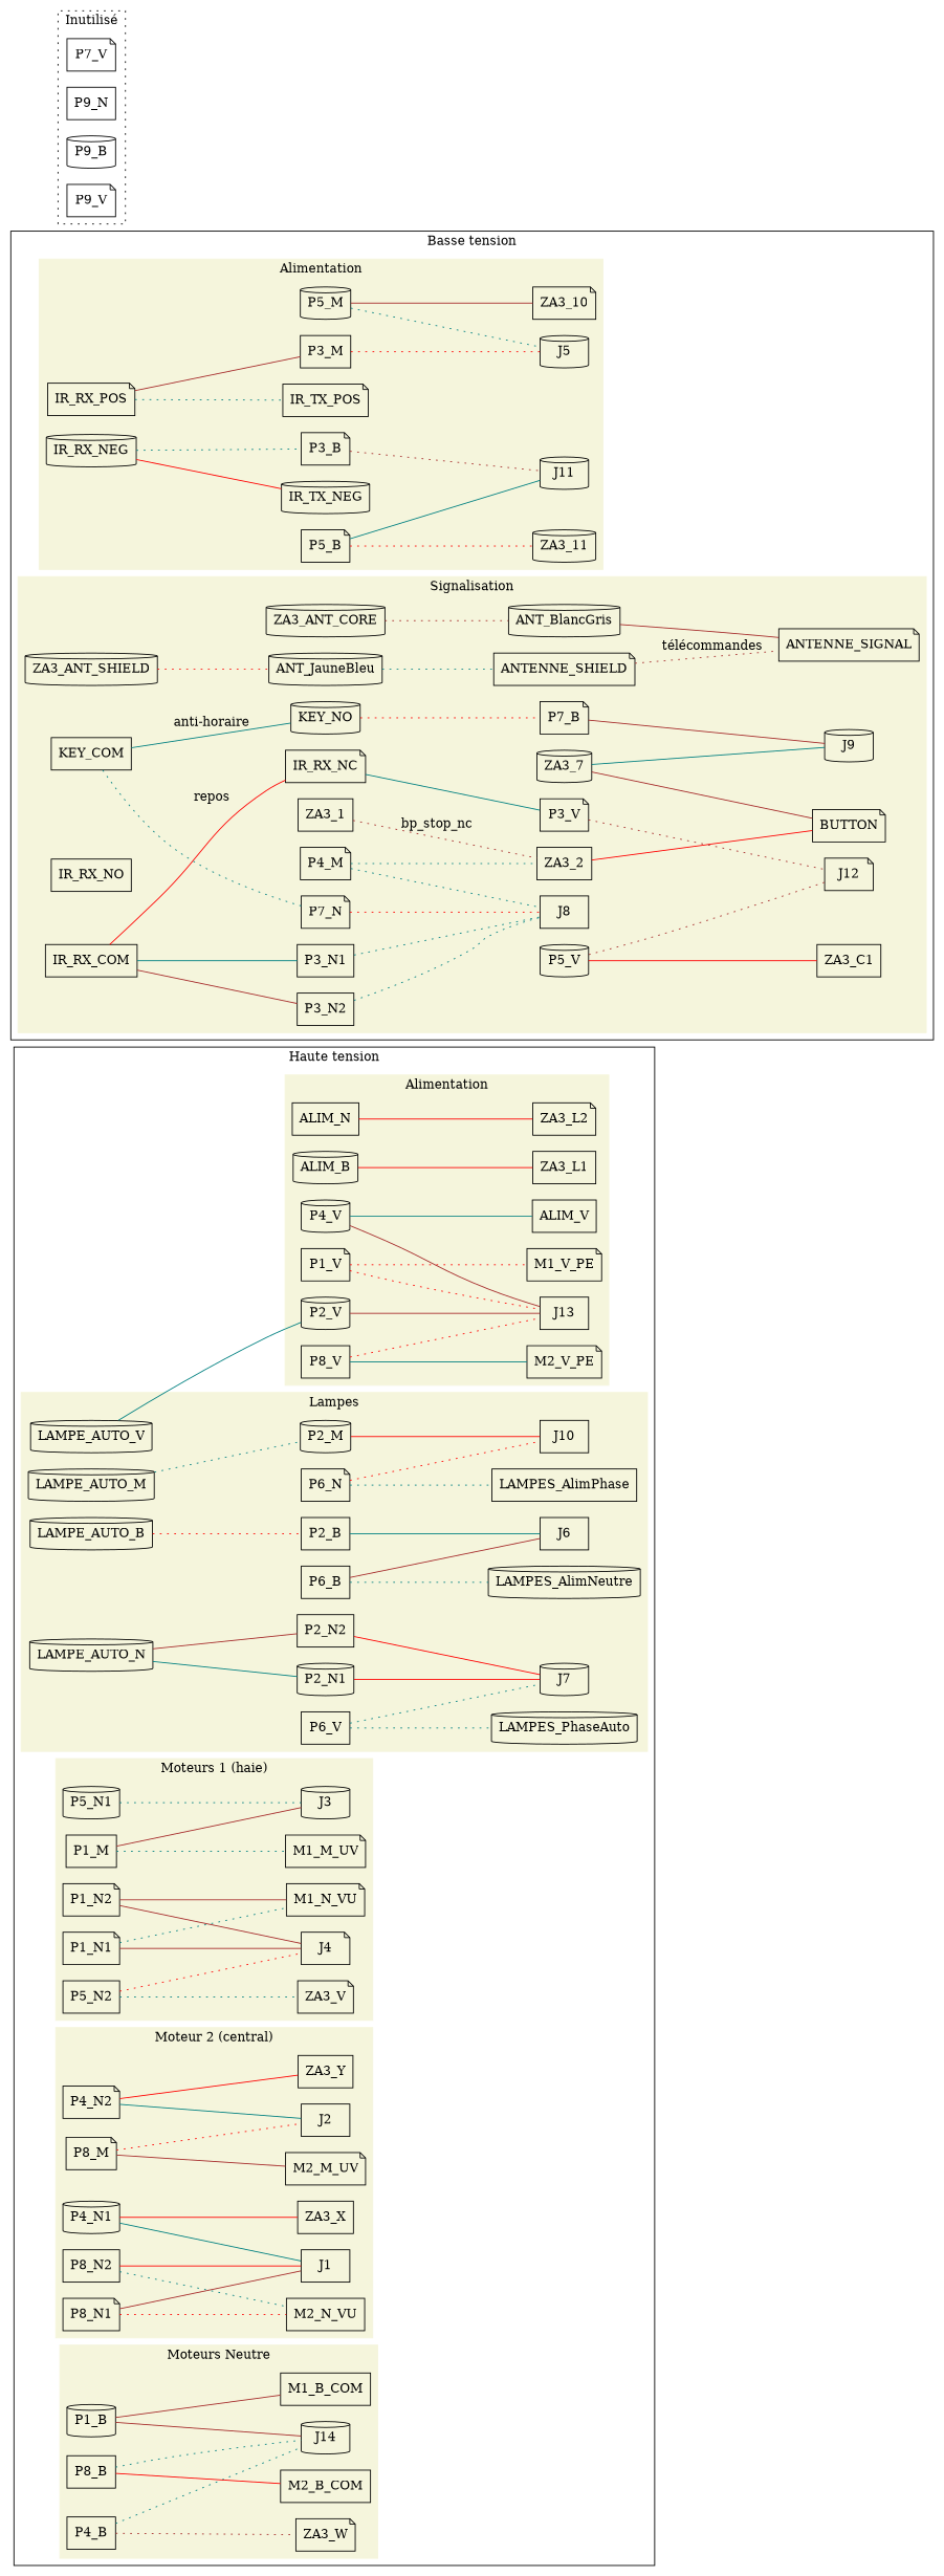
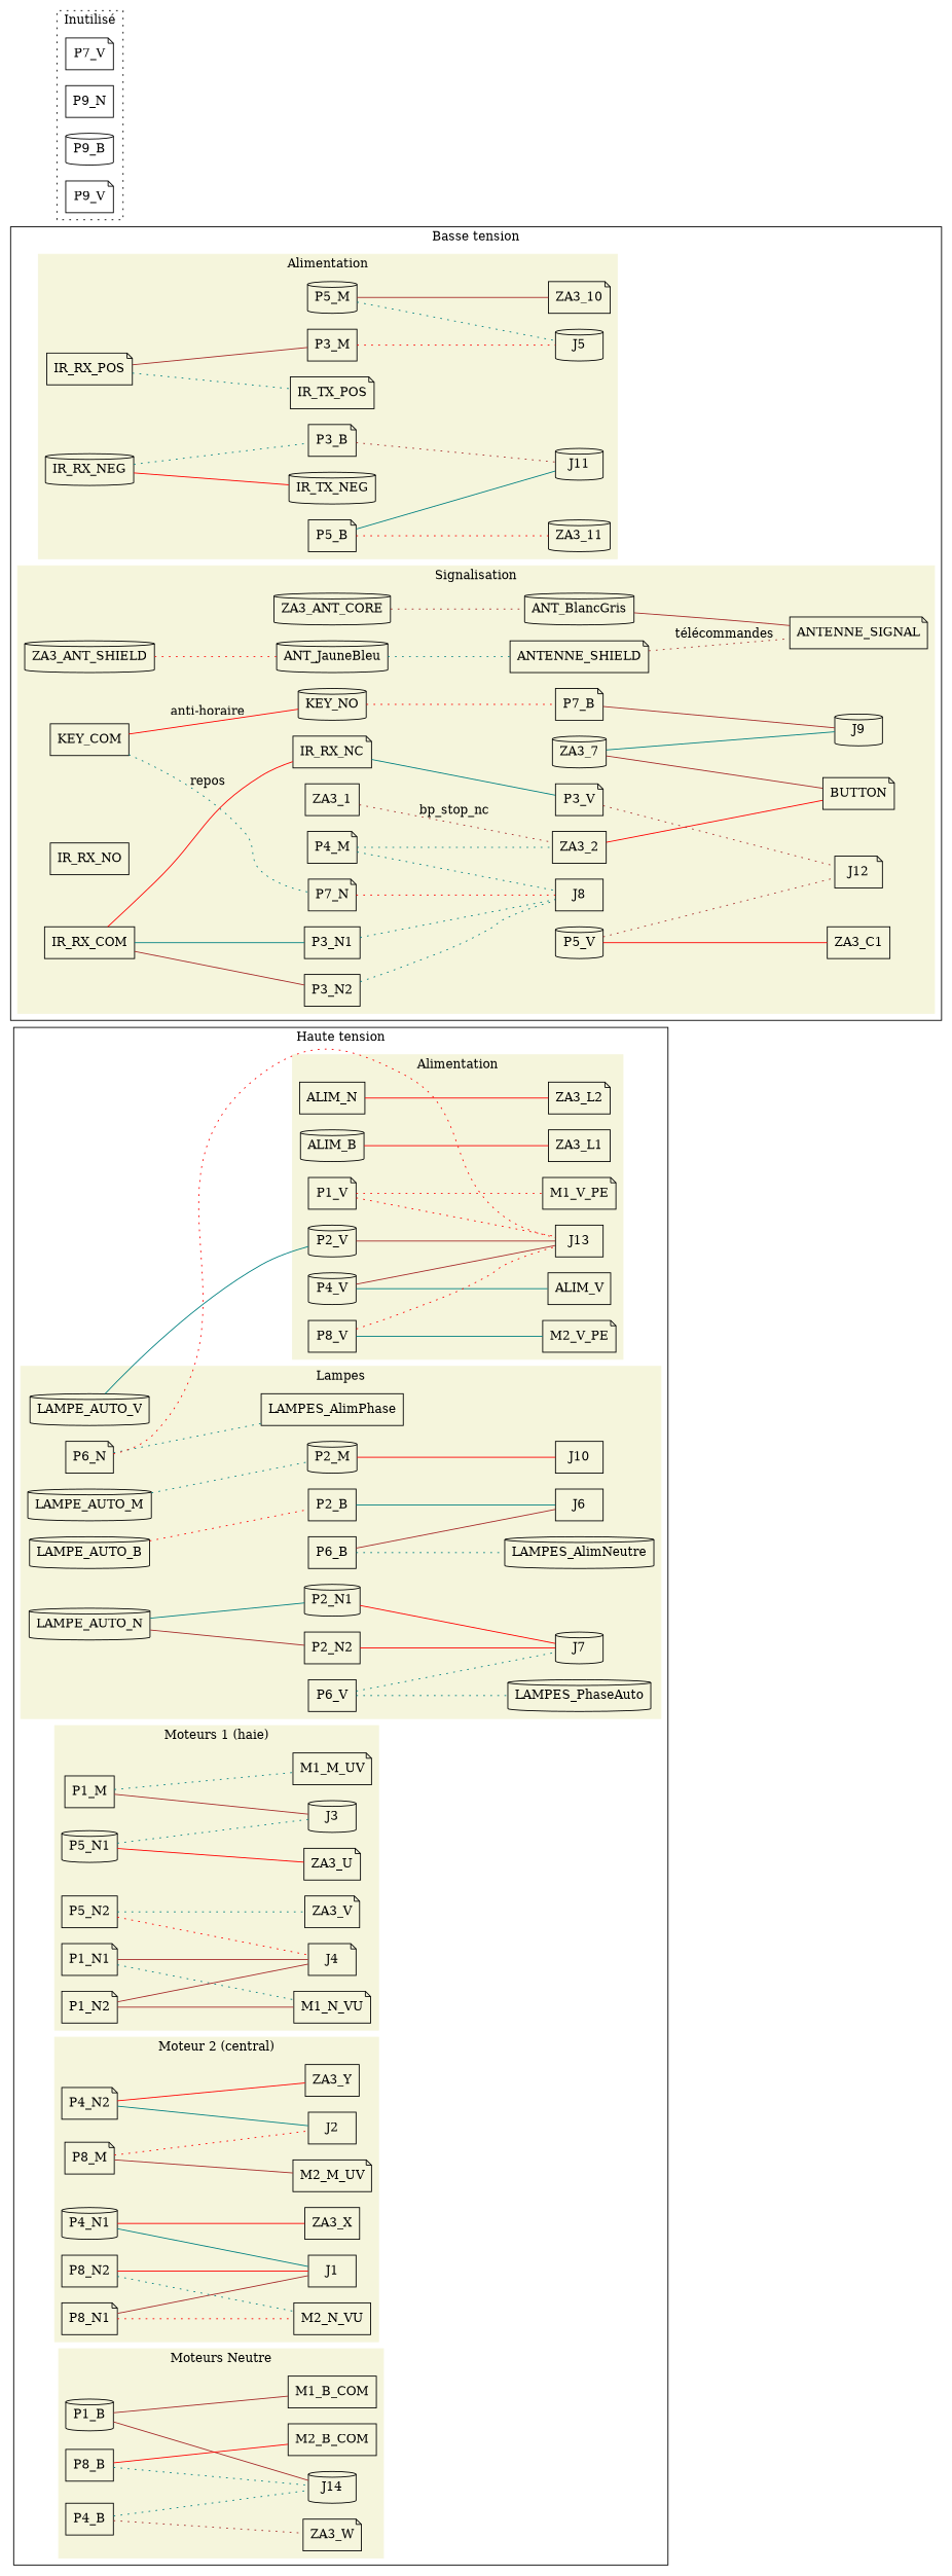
  graph {
    rankdir=LR
    node [shape=box]
    edge [color=teal style=solid]
    LAMPE_AUTO_M [shape=cylinder]
    LAMPE_AUTO_B [shape=cylinder]
    LAMPE_AUTO_N [shape=cylinder]
    LAMPE_AUTO_V [shape=cylinder]
    LAMPES_AlimPhase
    LAMPES_AlimNeutre [shape=cylinder]
    LAMPES_PhaseAuto [shape=cylinder]
    J6
    J7 [shape=cylinder]
    J10
    P2_M [shape=cylinder]
    P2_B
    P2_N1 [shape=cylinder]
    P2_N2
    P6_N [shape=note]
    P6_B
    P6_V
    ALIM_N
    ALIM_B [shape=cylinder]
    ALIM_V
    ZA3_L1
    ZA3_L2 [shape=note]
    P1_V [shape=note]
    P2_V [shape=cylinder]
    P4_V [shape=cylinder]
    P8_V
    J13
    M1_V_PE [shape=note]
    M2_V_PE [shape=note]
+   ZA3_U [shape=note]
    ZA3_V [shape=note]
    J3 [shape=cylinder]
    J4 [shape=note]
    M1_M_UV [shape=note]
    M1_N_VU [shape=note]
    P1_M
    P1_N1 [shape=note]
    P1_N2 [shape=note]
    P5_N1 [shape=cylinder]
    P5_N2
    ZA3_X
    ZA3_Y
    J1
    J2
    P4_N1 [shape=cylinder]
    P4_N2 [shape=note]
    P8_M [shape=note]
    P8_N1 [shape=note]
    P8_N2
    M2_M_UV [shape=note]
    M2_N_VU
    ZA3_W [shape=note]
    P1_B [shape=cylinder]
    P4_B
    P8_B
    J14 [shape=cylinder]
    M1_B_COM
    M2_B_COM
    ZA3_10 [shape=note]
    ZA3_11 [shape=cylinder]
    P3_M
    P3_B [shape=note]
    P5_M [shape=cylinder]
    P5_B [shape=note]
    J5 [shape=cylinder]
    J11 [shape=cylinder]
    IR_RX_POS [shape=note]
    IR_RX_NEG [shape=cylinder]
    IR_TX_POS [shape=note]
    IR_TX_NEG [shape=cylinder]
    ZA3_1
    ZA3_2
    ZA3_7 [shape=cylinder]
    ZA3_C1
    ZA3_ANT_SHIELD [shape=cylinder]
    ZA3_ANT_CORE [shape=cylinder]
    ANTENNE_SIGNAL [shape=note]
    ANTENNE_SHIELD [shape=note]
    ANT_JauneBleu [shape=cylinder]
    ANT_BlancGris [shape=cylinder]
    P4_M [shape=note]
    P5_V [shape=cylinder]
    J8
    J9 [shape=cylinder]
    J12 [shape=note]
    P3_V [shape=note]
    P3_N1
    P3_N2
    P7_N [shape=note]
    P7_B [shape=note]
    BUTTON [shape=note]
    IR_RX_COM
    IR_RX_NO
    IR_RX_NC [shape=note]
    KEY_COM
    KEY_NO [shape=cylinder]
    P7_V [shape=note]
    P9_N
    P9_B [shape=cylinder]
    P9_V [shape=note]
    subgraph cluster_1 {
      label="Haute tension"
      subgraph cluster_2 {
        color=beige
        label=Terre
        style=filled
      }
      subgraph cluster_3 {
        color=beige
        label=Lampes
        style=filled
        LAMPE_AUTO_M
        LAMPE_AUTO_B
        LAMPE_AUTO_N
        LAMPE_AUTO_V
        LAMPES_AlimPhase
        LAMPES_AlimNeutre
        LAMPES_PhaseAuto
        J6
        J7
        J10
        P2_M
        P2_B
        P2_N1
        P2_N2
        P6_N
        P6_B
        P6_V
      }
      subgraph cluster_4 {
        color=beige
        label=Alimentation
        style=filled
        ALIM_N
        ALIM_B
        ALIM_V
        ZA3_L1
        ZA3_L2
        P1_V
        P2_V
        P4_V
        P8_V
        J13
        M1_V_PE
        M2_V_PE
      }
      subgraph cluster_5 {
        color=beige
        label="Moteurs 1 (haie)"
        style=filled
+       ZA3_U
        ZA3_V
        J3
        J4
        M1_M_UV
        M1_N_VU
        P1_M
        P1_N1
        P1_N2
        P5_N1
        P5_N2
      }
      subgraph cluster_6 {
        color=beige
        label="Moteur 2 (central)"
        style=filled
        ZA3_X
        ZA3_Y
        J1
        J2
        P4_N1
        P4_N2
        P8_M
        P8_N1
        P8_N2
        M2_M_UV
        M2_N_VU
      }
      subgraph cluster_7 {
        color=beige
        label="Moteurs Neutre"
        style=filled
        ZA3_W
        P1_B
        P4_B
        P8_B
        J14
        M1_B_COM
        M2_B_COM
      }
    }
    subgraph cluster_8 {
      label="Basse tension"
      subgraph cluster_9 {
        color=beige
        label=Alimentation
        style=filled
        ZA3_10
        ZA3_11
        P3_M
        P3_B
        P5_M
        P5_B
        J5
        J11
        IR_RX_POS
        IR_RX_NEG
        IR_TX_POS
        IR_TX_NEG
      }
      subgraph cluster_10 {
        color=beige
        label=Signalisation
        style=filled
        ZA3_1
        ZA3_2
        ZA3_7
        ZA3_C1
        ZA3_ANT_SHIELD
        ZA3_ANT_CORE
        ANTENNE_SIGNAL
        ANTENNE_SHIELD
        ANT_JauneBleu
        ANT_BlancGris
        P4_M
        P5_V
        J8
        J9
        J12
        P3_V
        P3_N1
        P3_N2
        P7_N
        P7_B
        BUTTON
        IR_RX_COM
        IR_RX_NO
        IR_RX_NC
        KEY_COM
        KEY_NO
      }
    }
    subgraph cluster_11 {
      label="Inutilisé"
      style=dotted
      P7_V
      P9_N
      P9_B
      P9_V
    }
    LAMPE_AUTO_M -- P2_M [style=dotted]
    LAMPE_AUTO_B -- P2_B [color=red style=dotted]
    LAMPE_AUTO_N -- P2_N1
    LAMPE_AUTO_N -- P2_N2 [color=brown]
    LAMPE_AUTO_V -- P2_V
    P2_M -- J10 [color=red]
    P2_B -- J6
    P2_N1 -- J7 [color=red]
    P2_N2 -- J7 [color=red]
    P6_N -- LAMPES_AlimPhase [style=dotted]
-   P6_N -- J10 [color=red style=dotted]
+   P6_N -- J13 [color=red style=dotted]
    P6_B -- LAMPES_AlimNeutre [style=dotted]
    P6_B -- J6 [color=brown]
    P6_V -- LAMPES_PhaseAuto [style=dotted]
    P6_V -- J7 [style=dotted]
    ALIM_N -- ZA3_L2 [color=red]
    ALIM_B -- ZA3_L1 [color=red]
    P1_V -- J13 [color=red style=dotted]
    P1_V -- M1_V_PE [color=red style=dotted]
    P2_V -- J13 [color=brown]
    P4_V -- ALIM_V
    P4_V -- J13 [color=brown]
    P8_V -- J13 [color=red style=dotted]
    P8_V -- M2_V_PE
    P1_M -- J3 [color=brown]
    P1_M -- M1_M_UV [style=dotted]
    P1_N1 -- J4 [color=brown]
    P1_N1 -- M1_N_VU [style=dotted]
    P1_N2 -- J4 [color=brown]
    P1_N2 -- M1_N_VU [color=brown]
+   P5_N1 -- ZA3_U [color=red]
    P5_N1 -- J3 [style=dotted]
    P5_N2 -- ZA3_V [style=dotted]
    P5_N2 -- J4 [color=red style=dotted]
    P4_N1 -- ZA3_X [color=red]
    P4_N1 -- J1
    P4_N2 -- ZA3_Y [color=red]
    P4_N2 -- J2
    P8_M -- J2 [color=red style=dotted]
    P8_M -- M2_M_UV [color=brown]
    P8_N1 -- J1 [color=brown]
    P8_N1 -- M2_N_VU [color=red style=dotted]
    P8_N2 -- J1 [color=red]
    P8_N2 -- M2_N_VU [style=dotted]
    P1_B -- J14 [color=brown]
    P1_B -- M1_B_COM [color=brown]
    P4_B -- ZA3_W [color=brown style=dotted]
    P4_B -- J14 [style=dotted]
    P8_B -- J14 [style=dotted]
    P8_B -- M2_B_COM [color=red]
    P3_M -- J5 [color=red style=dotted]
    P3_B -- J11 [color=brown style=dotted]
    P5_M -- ZA3_10 [color=brown]
    P5_M -- J5 [style=dotted]
    P5_B -- ZA3_11 [color=red style=dotted]
    P5_B -- J11
    IR_RX_POS -- P3_M [color=brown]
    IR_RX_POS -- IR_TX_POS [style=dotted]
    IR_RX_NEG -- P3_B [style=dotted]
    IR_RX_NEG -- IR_TX_NEG [color=red]
    ZA3_1 -- ZA3_2 [color=brown label=bp_stop_nc style=dotted]
    ZA3_2 -- BUTTON [color=red]
    ZA3_7 -- J9
    ZA3_7 -- BUTTON [color=brown]
    ZA3_ANT_SHIELD -- ANT_JauneBleu [color=red style=dotted]
    ZA3_ANT_CORE -- ANT_BlancGris [color=brown style=dotted]
    ANTENNE_SHIELD -- ANTENNE_SIGNAL [color=brown label="télécommandes" style=dotted]
    ANT_JauneBleu -- ANTENNE_SHIELD [style=dotted]
    ANT_BlancGris -- ANTENNE_SIGNAL [color=brown]
    P4_M -- ZA3_2 [style=dotted]
    P4_M -- J8 [style=dotted]
    P5_V -- ZA3_C1 [color=red]
    P5_V -- J12 [color=brown style=dotted]
    P3_V -- J12 [color=brown style=dotted]
    P3_N1 -- J8 [style=dotted]
    P3_N2 -- J8 [style=dotted]
    P7_N -- J8 [color=red style=dotted]
    P7_B -- J9 [color=brown]
    IR_RX_COM -- P3_N1
    IR_RX_COM -- P3_N2 [color=brown]
    IR_RX_COM -- IR_RX_NC [color=red label=repos]
    IR_RX_NC -- P3_V
    KEY_COM -- P7_N [style=dotted]
-   KEY_COM -- KEY_NO [label="anti-horaire"]
+   KEY_COM -- KEY_NO [color=red label="anti-horaire"]
    KEY_NO -- P7_B [color=red style=dotted]
  }
